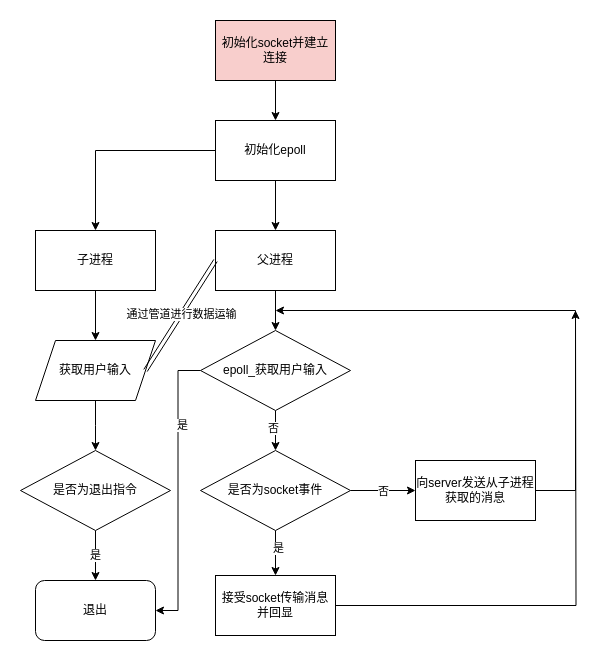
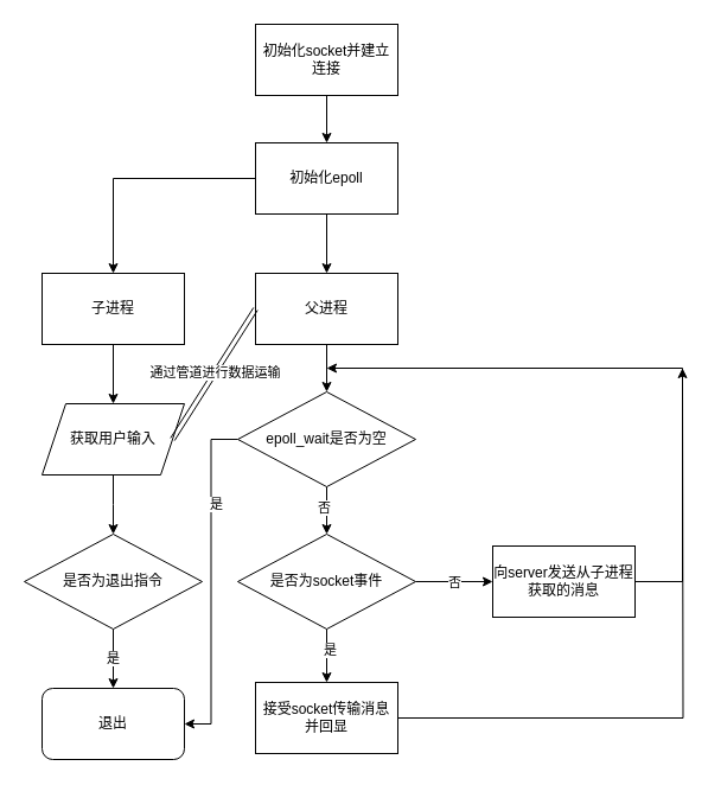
  <mxCell id="0" />
  <mxCell id="1" parent="0" />
  <mxCell id="2" style="edgeStyle=orthogonalEdgeStyle;rounded=0;orthogonalLoop=1;jettySize=auto;html=1;" edge="1" parent="1" source="4" target="6"><mxGeometry relative="1" as="geometry" /></mxCell>
  <mxCell id="3" style="edgeStyle=orthogonalEdgeStyle;rounded=0;orthogonalLoop=1;jettySize=auto;html=1;entryX=0.5;entryY=0;entryDx=0;entryDy=0;" edge="1" parent="1" source="4" target="8"><mxGeometry relative="1" as="geometry" /></mxCell>
  <mxCell id="4" value="初始化epoll" style="rounded=0;whiteSpace=wrap;html=1;" vertex="1" parent="1"><mxGeometry x="215" y="120" width="120" height="60" as="geometry" /></mxCell>
  <mxCell id="5" style="edgeStyle=orthogonalEdgeStyle;rounded=0;orthogonalLoop=1;jettySize=auto;html=1;entryX=0.5;entryY=0;entryDx=0;entryDy=0;" edge="1" parent="1" source="6" target="10"><mxGeometry relative="1" as="geometry"><mxPoint x="95" y="340" as="targetPoint" /></mxGeometry></mxCell>
  <mxCell id="6" value="子进程" style="rounded=0;whiteSpace=wrap;html=1;" vertex="1" parent="1"><mxGeometry x="35" y="230" width="120" height="60" as="geometry" /></mxCell>
  <mxCell id="7" style="edgeStyle=orthogonalEdgeStyle;rounded=0;orthogonalLoop=1;jettySize=auto;html=1;entryX=0.5;entryY=0;entryDx=0;entryDy=0;" edge="1" parent="1" source="8" target="22"><mxGeometry relative="1" as="geometry" /></mxCell>
  <mxCell id="8" value="父进程" style="rounded=0;whiteSpace=wrap;html=1;" vertex="1" parent="1"><mxGeometry x="215" y="230" width="120" height="60" as="geometry" /></mxCell>
  <mxCell id="9" style="edgeStyle=orthogonalEdgeStyle;rounded=0;orthogonalLoop=1;jettySize=auto;html=1;" edge="1" parent="1" source="10"><mxGeometry relative="1" as="geometry"><mxPoint x="95" y="450" as="targetPoint" /></mxGeometry></mxCell>
  <mxCell id="10" value="获取用户输入" style="shape=parallelogram;perimeter=parallelogramPerimeter;whiteSpace=wrap;html=1;fixedSize=1;" vertex="1" parent="1"><mxGeometry x="35" y="340" width="120" height="60" as="geometry" /></mxCell>
  <mxCell id="11" value="是" style="edgeStyle=orthogonalEdgeStyle;rounded=0;orthogonalLoop=1;jettySize=auto;html=1;" edge="1" parent="1" source="12"><mxGeometry relative="1" as="geometry"><mxPoint x="95" y="580" as="targetPoint" /></mxGeometry></mxCell>
  <mxCell id="12" value="是否为退出指令" style="rhombus;whiteSpace=wrap;html=1;" vertex="1" parent="1"><mxGeometry x="20" y="450" width="150" height="80" as="geometry" /></mxCell>
  <mxCell id="13" value="退出" style="rounded=1;whiteSpace=wrap;html=1;" vertex="1" parent="1"><mxGeometry x="35" y="580" width="120" height="60" as="geometry" /></mxCell>
  <mxCell id="14" style="edgeStyle=orthogonalEdgeStyle;rounded=0;orthogonalLoop=1;jettySize=auto;html=1;entryX=0.5;entryY=0;entryDx=0;entryDy=0;" edge="1" parent="1" source="15" target="4"><mxGeometry relative="1" as="geometry" /></mxCell>
- <mxCell id="15" value="初始化socket并建立连接" style="rounded=0;whiteSpace=wrap;html=1;fillColor=#f8cecc;" vertex="1" parent="1"><mxGeometry x="215" y="20" width="120" height="60" as="geometry" /></mxCell>
+ <mxCell id="15" value="初始化socket并建立连接" style="rounded=0;whiteSpace=wrap;html=1;" vertex="1" parent="1"><mxGeometry x="215" y="20" width="120" height="60" as="geometry" /></mxCell>
  <mxCell id="16" value="" style="shape=link;html=1;rounded=0;entryX=0;entryY=0.5;entryDx=0;entryDy=0;exitX=1;exitY=0.5;exitDx=0;exitDy=0;" edge="1" parent="1" source="10" target="8"><mxGeometry width="100" relative="1" as="geometry"><mxPoint x="145" y="380" as="sourcePoint" /><mxPoint x="245" y="380" as="targetPoint" /></mxGeometry></mxCell>
  <mxCell id="17" value="通过管道进行数据运输" style="edgeLabel;html=1;align=center;verticalAlign=middle;resizable=0;points=[];" vertex="1" connectable="0" parent="16"><mxGeometry x="0.028" relative="1" as="geometry"><mxPoint as="offset" /></mxGeometry></mxCell>
  <mxCell id="18" style="edgeStyle=orthogonalEdgeStyle;rounded=0;orthogonalLoop=1;jettySize=auto;html=1;entryX=0.5;entryY=0;entryDx=0;entryDy=0;" edge="1" parent="1" source="22" target="26"><mxGeometry relative="1" as="geometry"><mxPoint x="275" y="460" as="targetPoint" /><Array as="points" /></mxGeometry></mxCell>
  <mxCell id="19" value="否" style="edgeLabel;html=1;align=center;verticalAlign=middle;resizable=0;points=[];" vertex="1" connectable="0" parent="18"><mxGeometry x="-0.14" y="-3" relative="1" as="geometry"><mxPoint as="offset" /></mxGeometry></mxCell>
  <mxCell id="20" style="edgeStyle=orthogonalEdgeStyle;rounded=0;orthogonalLoop=1;jettySize=auto;html=1;entryX=1;entryY=0.5;entryDx=0;entryDy=0;" edge="1" parent="1" source="22" target="13"><mxGeometry relative="1" as="geometry" /></mxCell>
  <mxCell id="21" value="是" style="edgeLabel;html=1;align=center;verticalAlign=middle;resizable=0;points=[];" vertex="1" connectable="0" parent="20"><mxGeometry x="-0.46" y="4" relative="1" as="geometry"><mxPoint as="offset" /></mxGeometry></mxCell>
- <mxCell id="22" value="epoll_获取用户输入" style="rhombus;whiteSpace=wrap;html=1;" vertex="1" parent="1"><mxGeometry x="200" y="330" width="150" height="80" as="geometry" /></mxCell>
+ <mxCell id="22" value="epoll_wait是否为空" style="rhombus;whiteSpace=wrap;html=1;" vertex="1" parent="1"><mxGeometry x="200" y="330" width="150" height="80" as="geometry" /></mxCell>
  <mxCell id="23" style="edgeStyle=orthogonalEdgeStyle;rounded=0;orthogonalLoop=1;jettySize=auto;html=1;entryX=0.5;entryY=0;entryDx=0;entryDy=0;" edge="1" parent="1" source="26" target="28"><mxGeometry relative="1" as="geometry" /></mxCell>
  <mxCell id="24" value="是" style="edgeLabel;html=1;align=center;verticalAlign=middle;resizable=0;points=[];" vertex="1" connectable="0" parent="23"><mxGeometry x="-0.244" y="2" relative="1" as="geometry"><mxPoint as="offset" /></mxGeometry></mxCell>
  <mxCell id="25" value="否" style="edgeStyle=orthogonalEdgeStyle;rounded=0;orthogonalLoop=1;jettySize=auto;html=1;" edge="1" parent="1" source="26"><mxGeometry relative="1" as="geometry"><mxPoint x="415" y="490" as="targetPoint" /></mxGeometry></mxCell>
  <mxCell id="26" value="是否为socket事件" style="rhombus;whiteSpace=wrap;html=1;" vertex="1" parent="1"><mxGeometry x="200" y="450" width="150" height="80" as="geometry" /></mxCell>
  <mxCell id="27" style="edgeStyle=orthogonalEdgeStyle;rounded=0;orthogonalLoop=1;jettySize=auto;html=1;" edge="1" parent="1" source="28"><mxGeometry relative="1" as="geometry"><mxPoint x="575" y="310" as="targetPoint" /></mxGeometry></mxCell>
  <mxCell id="28" value="接受socket传输消息并回显" style="rounded=0;whiteSpace=wrap;html=1;" vertex="1" parent="1"><mxGeometry x="215" y="575" width="120" height="60" as="geometry" /></mxCell>
  <mxCell id="29" style="edgeStyle=orthogonalEdgeStyle;rounded=0;orthogonalLoop=1;jettySize=auto;html=1;" edge="1" parent="1" source="30"><mxGeometry relative="1" as="geometry"><mxPoint x="275" y="310" as="targetPoint" /><Array as="points"><mxPoint x="575" y="490" /><mxPoint x="575" y="310" /></Array></mxGeometry></mxCell>
  <mxCell id="30" value="向server发送从子进程获取的消息" style="rounded=0;whiteSpace=wrap;html=1;" vertex="1" parent="1"><mxGeometry x="415" y="460" width="120" height="60" as="geometry" /></mxCell>
